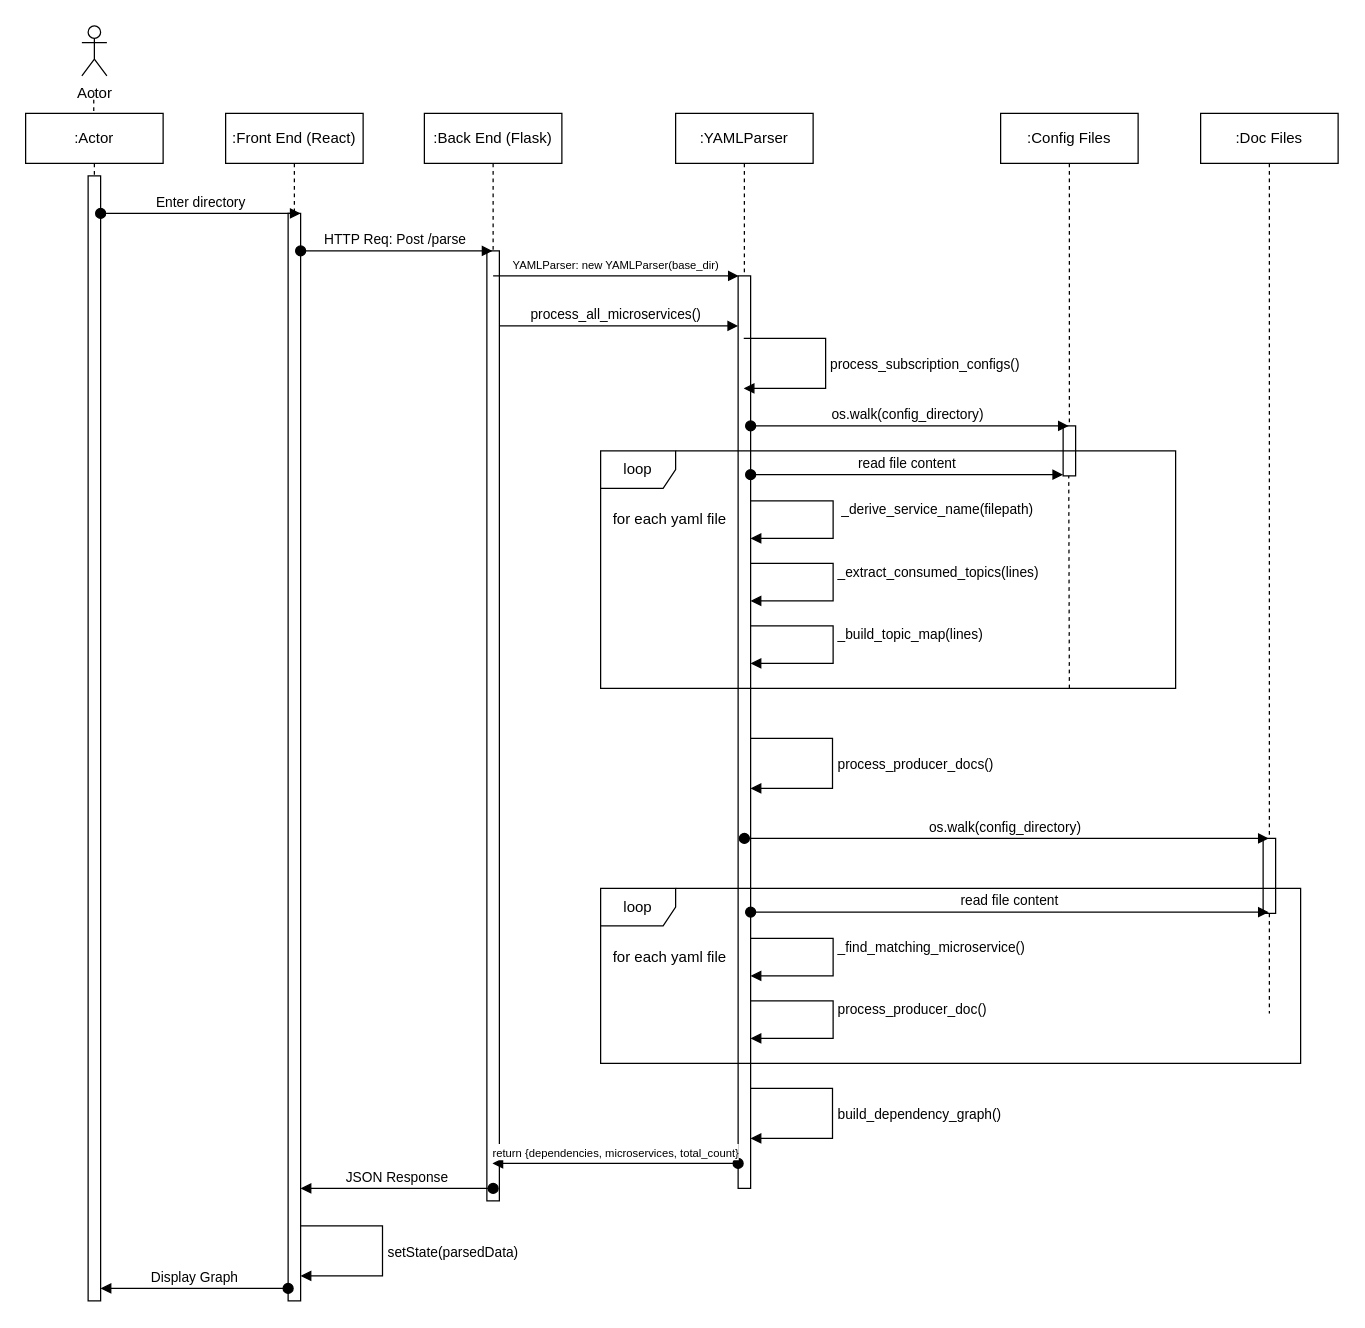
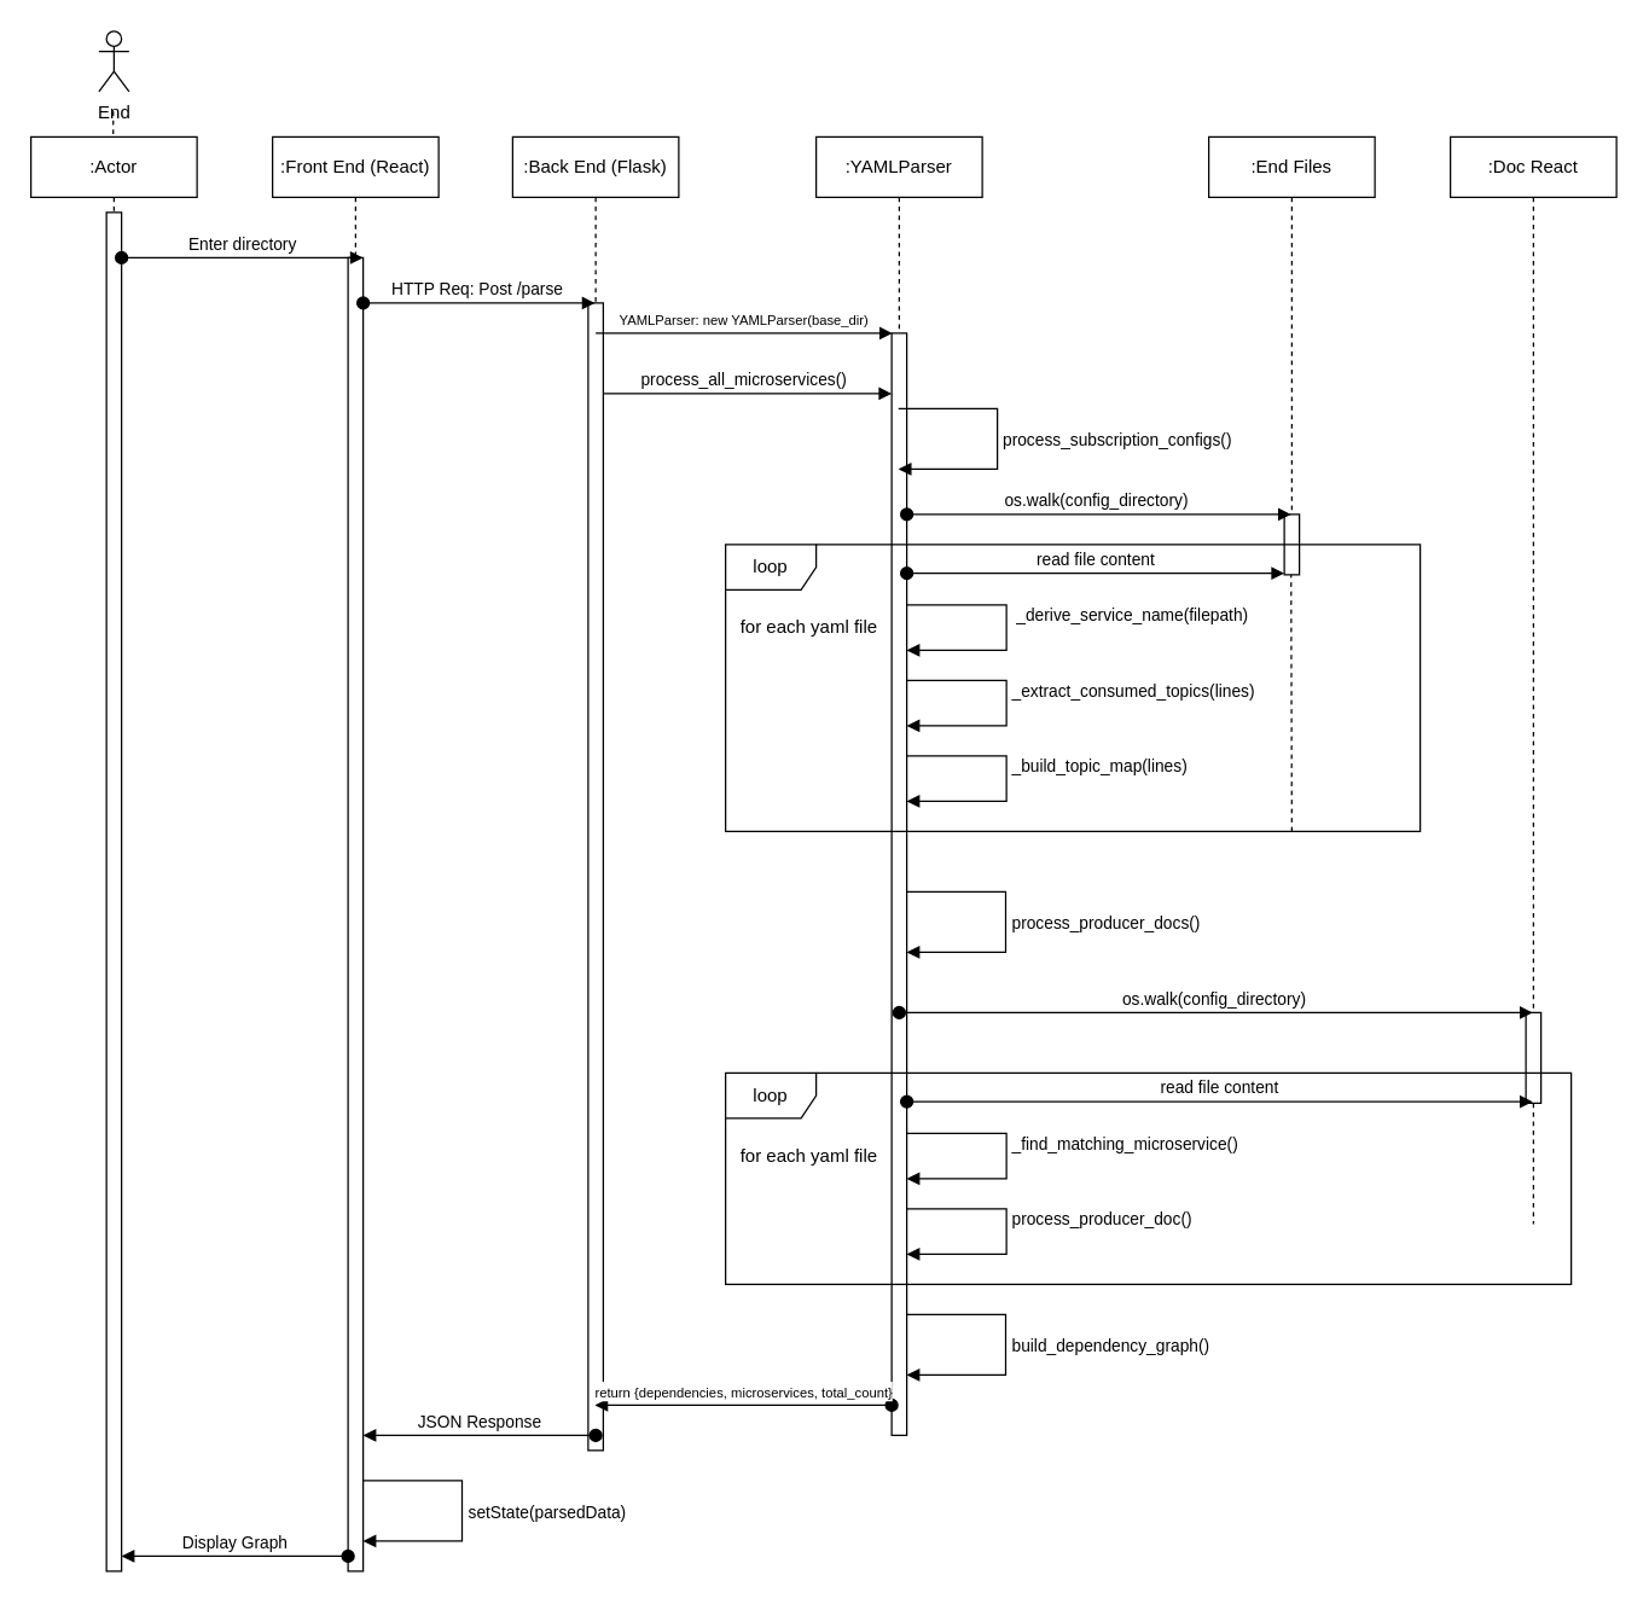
  <mxCell id="0" />
  <mxCell id="1" parent="0" />
- <mxCell id="2" value=":Config Files" style="shape=umlLifeline;perimeter=lifelinePerimeter;whiteSpace=wrap;html=1;container=1;dropTarget=0;collapsible=0;recursiveResize=0;outlineConnect=0;portConstraint=eastwest;newEdgeStyle={&quot;curved&quot;:0,&quot;rounded&quot;:0};" vertex="1" parent="1"><mxGeometry x="800" y="90" width="110" height="290" as="geometry" /></mxCell>
+ <mxCell id="2" value=":End Files" style="shape=umlLifeline;perimeter=lifelinePerimeter;whiteSpace=wrap;html=1;container=1;dropTarget=0;collapsible=0;recursiveResize=0;outlineConnect=0;portConstraint=eastwest;newEdgeStyle={&quot;curved&quot;:0,&quot;rounded&quot;:0};" vertex="1" parent="1"><mxGeometry x="800" y="90" width="110" height="290" as="geometry" /></mxCell>
  <mxCell id="3" value="" style="html=1;points=[[0,0,0,0,5],[0,1,0,0,-5],[1,0,0,0,5],[1,1,0,0,-5]];perimeter=orthogonalPerimeter;outlineConnect=0;targetShapes=umlLifeline;portConstraint=eastwest;newEdgeStyle={&quot;curved&quot;:0,&quot;rounded&quot;:0};" vertex="1" parent="1"><mxGeometry x="850" y="340" width="10" height="40" as="geometry" /></mxCell>
  <mxCell id="4" value="process_all_microservices()" style="html=1;verticalAlign=bottom;startArrow=oval;startFill=1;endArrow=block;startSize=8;curved=0;rounded=0;" edge="1" parent="1"><mxGeometry width="60" relative="1" as="geometry"><mxPoint x="394" y="260" as="sourcePoint" /><mxPoint x="590" y="260" as="targetPoint" /></mxGeometry></mxCell>
- <mxCell id="5" value="Actor" style="shape=umlActor;verticalLabelPosition=bottom;verticalAlign=top;html=1;outlineConnect=0;" vertex="1" parent="1"><mxGeometry x="65" y="20" width="20" height="40" as="geometry" /></mxCell>
+ <mxCell id="5" value="End" style="shape=umlActor;verticalLabelPosition=bottom;verticalAlign=top;html=1;outlineConnect=0;" vertex="1" parent="1"><mxGeometry x="65" y="20" width="20" height="40" as="geometry" /></mxCell>
  <mxCell id="6" value="" style="endArrow=none;dashed=1;html=1;rounded=0;" edge="1" parent="1"><mxGeometry width="50" height="50" relative="1" as="geometry"><mxPoint x="74.5" y="100" as="sourcePoint" /><mxPoint x="74.5" y="70" as="targetPoint" /></mxGeometry></mxCell>
  <mxCell id="7" value=":Actor" style="shape=umlLifeline;perimeter=lifelinePerimeter;whiteSpace=wrap;html=1;container=1;dropTarget=0;collapsible=0;recursiveResize=0;outlineConnect=0;portConstraint=eastwest;newEdgeStyle={&quot;curved&quot;:0,&quot;rounded&quot;:0};" vertex="1" parent="1"><mxGeometry x="20" y="90" width="110" height="290" as="geometry" /></mxCell>
  <mxCell id="8" value="" style="html=1;points=[[0,0,0,0,5],[0,1,0,0,-5],[1,0,0,0,5],[1,1,0,0,-5]];perimeter=orthogonalPerimeter;outlineConnect=0;targetShapes=umlLifeline;portConstraint=eastwest;newEdgeStyle={&quot;curved&quot;:0,&quot;rounded&quot;:0};" vertex="1" parent="1"><mxGeometry x="70" y="140" width="10" height="900" as="geometry" /></mxCell>
  <mxCell id="9" value=":Front End (React)" style="shape=umlLifeline;perimeter=lifelinePerimeter;whiteSpace=wrap;html=1;container=1;dropTarget=0;collapsible=0;recursiveResize=0;outlineConnect=0;portConstraint=eastwest;newEdgeStyle={&quot;curved&quot;:0,&quot;rounded&quot;:0};" vertex="1" parent="1"><mxGeometry x="180" y="90" width="110" height="950" as="geometry" /></mxCell>
  <mxCell id="10" value="" style="html=1;points=[[0,0,0,0,5],[0,1,0,0,-5],[1,0,0,0,5],[1,1,0,0,-5]];perimeter=orthogonalPerimeter;outlineConnect=0;targetShapes=umlLifeline;portConstraint=eastwest;newEdgeStyle={&quot;curved&quot;:0,&quot;rounded&quot;:0};" vertex="1" parent="9"><mxGeometry x="50" y="80" width="10" height="870" as="geometry" /></mxCell>
  <mxCell id="11" value="Enter directory" style="html=1;verticalAlign=bottom;startArrow=oval;startFill=1;endArrow=block;startSize=8;curved=0;rounded=0;" edge="1" parent="1"><mxGeometry width="60" relative="1" as="geometry"><mxPoint x="80" y="170" as="sourcePoint" /><mxPoint x="240" y="170" as="targetPoint" /></mxGeometry></mxCell>
  <mxCell id="12" value=":Back End (Flask)" style="shape=umlLifeline;perimeter=lifelinePerimeter;whiteSpace=wrap;html=1;container=1;dropTarget=0;collapsible=0;recursiveResize=0;outlineConnect=0;portConstraint=eastwest;newEdgeStyle={&quot;curved&quot;:0,&quot;rounded&quot;:0};" vertex="1" parent="1"><mxGeometry x="339" y="90" width="110" height="870" as="geometry" /></mxCell>
  <mxCell id="13" value="" style="html=1;points=[[0,0,0,0,5],[0,1,0,0,-5],[1,0,0,0,5],[1,1,0,0,-5]];perimeter=orthogonalPerimeter;outlineConnect=0;targetShapes=umlLifeline;portConstraint=eastwest;newEdgeStyle={&quot;curved&quot;:0,&quot;rounded&quot;:0};" vertex="1" parent="12"><mxGeometry x="50" y="110" width="10" height="760" as="geometry" /></mxCell>
  <mxCell id="14" value=":YAMLParser" style="shape=umlLifeline;perimeter=lifelinePerimeter;whiteSpace=wrap;html=1;container=1;dropTarget=0;collapsible=0;recursiveResize=0;outlineConnect=0;portConstraint=eastwest;newEdgeStyle={&quot;curved&quot;:0,&quot;rounded&quot;:0};" vertex="1" parent="1"><mxGeometry x="540" y="90" width="110" height="860" as="geometry" /></mxCell>
  <mxCell id="15" value="" style="html=1;points=[[0,0,0,0,5],[0,1,0,0,-5],[1,0,0,0,5],[1,1,0,0,-5]];perimeter=orthogonalPerimeter;outlineConnect=0;targetShapes=umlLifeline;portConstraint=eastwest;newEdgeStyle={&quot;curved&quot;:0,&quot;rounded&quot;:0};" vertex="1" parent="14"><mxGeometry x="50" y="130" width="10" height="730" as="geometry" /></mxCell>
- <mxCell id="16" value=":Doc Files" style="shape=umlLifeline;perimeter=lifelinePerimeter;whiteSpace=wrap;html=1;container=1;dropTarget=0;collapsible=0;recursiveResize=0;outlineConnect=0;portConstraint=eastwest;newEdgeStyle={&quot;curved&quot;:0,&quot;rounded&quot;:0};" vertex="1" parent="1"><mxGeometry x="960" y="90" width="110" height="720" as="geometry" /></mxCell>
+ <mxCell id="16" value=":Doc React" style="shape=umlLifeline;perimeter=lifelinePerimeter;whiteSpace=wrap;html=1;container=1;dropTarget=0;collapsible=0;recursiveResize=0;outlineConnect=0;portConstraint=eastwest;newEdgeStyle={&quot;curved&quot;:0,&quot;rounded&quot;:0};" vertex="1" parent="1"><mxGeometry x="960" y="90" width="110" height="720" as="geometry" /></mxCell>
  <mxCell id="17" value="" style="html=1;points=[[0,0,0,0,5],[0,1,0,0,-5],[1,0,0,0,5],[1,1,0,0,-5]];perimeter=orthogonalPerimeter;outlineConnect=0;targetShapes=umlLifeline;portConstraint=eastwest;newEdgeStyle={&quot;curved&quot;:0,&quot;rounded&quot;:0};" vertex="1" parent="16"><mxGeometry x="50" y="580" width="10" height="60" as="geometry" /></mxCell>
  <mxCell id="18" value="HTTP Req: Post /parse&amp;nbsp;" style="html=1;verticalAlign=bottom;startArrow=oval;startFill=1;endArrow=block;startSize=8;curved=0;rounded=0;" edge="1" parent="1" target="12"><mxGeometry width="60" relative="1" as="geometry"><mxPoint x="240" y="200" as="sourcePoint" /><mxPoint x="300" y="200" as="targetPoint" /></mxGeometry></mxCell>
  <mxCell id="19" value="&lt;font style=&quot;font-size: 9px;&quot;&gt;YAMLParser: new YAMLParser(base_dir)&lt;/font&gt;" style="html=1;verticalAlign=bottom;endArrow=block;curved=0;rounded=0;entryX=0;entryY=0;entryDx=0;entryDy=5;" edge="1" parent="1"><mxGeometry relative="1" as="geometry"><mxPoint x="394" y="220" as="sourcePoint" /><mxPoint x="590.5" y="220" as="targetPoint" /></mxGeometry></mxCell>
  <mxCell id="20" value="process_subscription_configs()" style="html=1;align=left;spacingLeft=2;endArrow=block;rounded=0;edgeStyle=orthogonalEdgeStyle;curved=0;rounded=0;" edge="1" parent="1"><mxGeometry relative="1" as="geometry"><mxPoint x="594.5" y="270" as="sourcePoint" /><Array as="points"><mxPoint x="660" y="270" /><mxPoint x="660" y="310" /></Array><mxPoint x="594.5" y="310" as="targetPoint" /></mxGeometry></mxCell>
  <mxCell id="21" value="os.walk(config_directory)&amp;nbsp;" style="html=1;verticalAlign=bottom;startArrow=oval;startFill=1;endArrow=block;startSize=8;curved=0;rounded=0;" edge="1" parent="1" target="2"><mxGeometry width="60" relative="1" as="geometry"><mxPoint x="600" y="340" as="sourcePoint" /><mxPoint x="660" y="340" as="targetPoint" /></mxGeometry></mxCell>
  <mxCell id="22" value="loop" style="shape=umlFrame;whiteSpace=wrap;html=1;pointerEvents=0;" vertex="1" parent="1"><mxGeometry x="480" y="360" width="460" height="190" as="geometry" /></mxCell>
  <mxCell id="23" value="&lt;div&gt;for each&amp;nbsp;yaml file&lt;/div&gt;" style="text;html=1;align=center;verticalAlign=middle;resizable=0;points=[];autosize=1;strokeColor=none;fillColor=none;" vertex="1" parent="1"><mxGeometry x="480" y="400" width="110" height="30" as="geometry" /></mxCell>
  <mxCell id="24" value="read file content" style="html=1;verticalAlign=bottom;startArrow=oval;startFill=1;endArrow=block;startSize=8;curved=0;rounded=0;" edge="1" parent="1" target="3"><mxGeometry width="60" relative="1" as="geometry"><mxPoint x="600" y="379" as="sourcePoint" /><mxPoint x="660" y="379" as="targetPoint" /></mxGeometry></mxCell>
  <mxCell id="25" value="&amp;nbsp;_derive_service_name(filepath)" style="html=1;align=left;spacingLeft=2;endArrow=block;rounded=0;edgeStyle=orthogonalEdgeStyle;curved=0;rounded=0;" edge="1" parent="1"><mxGeometry x="-0.117" relative="1" as="geometry"><mxPoint x="600" y="400" as="sourcePoint" /><Array as="points"><mxPoint x="666" y="400" /><mxPoint x="666" y="430" /><mxPoint x="600" y="430" /></Array><mxPoint x="600" y="430" as="targetPoint" /><mxPoint y="1" as="offset" /></mxGeometry></mxCell>
  <mxCell id="26" value="_extract_consumed_topics(lines)" style="html=1;align=left;spacingLeft=2;endArrow=block;rounded=0;edgeStyle=orthogonalEdgeStyle;curved=0;rounded=0;" edge="1" parent="1"><mxGeometry x="-0.117" relative="1" as="geometry"><mxPoint x="600" y="450" as="sourcePoint" /><Array as="points"><mxPoint x="666" y="450" /><mxPoint x="666" y="480" /><mxPoint x="600" y="480" /></Array><mxPoint x="600" y="480" as="targetPoint" /><mxPoint y="1" as="offset" /></mxGeometry></mxCell>
  <mxCell id="27" value="_build_topic_map(lines)" style="html=1;align=left;spacingLeft=2;endArrow=block;rounded=0;edgeStyle=orthogonalEdgeStyle;curved=0;rounded=0;" edge="1" parent="1"><mxGeometry x="-0.117" relative="1" as="geometry"><mxPoint x="600" y="500" as="sourcePoint" /><Array as="points"><mxPoint x="666" y="500" /><mxPoint x="666" y="530" /><mxPoint x="600" y="530" /></Array><mxPoint x="600" y="530" as="targetPoint" /><mxPoint y="1" as="offset" /></mxGeometry></mxCell>
  <mxCell id="28" value="" style="endArrow=none;dashed=1;html=1;rounded=0;" edge="1" parent="1"><mxGeometry width="50" height="50" relative="1" as="geometry"><mxPoint x="855" y="550" as="sourcePoint" /><mxPoint x="854.5" y="380" as="targetPoint" /></mxGeometry></mxCell>
  <mxCell id="29" value="process_producer_docs()" style="html=1;align=left;spacingLeft=2;endArrow=block;rounded=0;edgeStyle=orthogonalEdgeStyle;curved=0;rounded=0;" edge="1" parent="1"><mxGeometry relative="1" as="geometry"><mxPoint x="600" y="590" as="sourcePoint" /><Array as="points"><mxPoint x="665.5" y="590" /><mxPoint x="665.5" y="630" /></Array><mxPoint x="600" y="630" as="targetPoint" /></mxGeometry></mxCell>
  <mxCell id="30" value="os.walk(config_directory)&amp;nbsp;" style="html=1;verticalAlign=bottom;startArrow=oval;startFill=1;endArrow=block;startSize=8;curved=0;rounded=0;" edge="1" parent="1" target="16"><mxGeometry width="60" relative="1" as="geometry"><mxPoint x="595" y="670" as="sourcePoint" /><mxPoint x="850" y="670" as="targetPoint" /></mxGeometry></mxCell>
  <mxCell id="31" value="loop" style="shape=umlFrame;whiteSpace=wrap;html=1;pointerEvents=0;" vertex="1" parent="1"><mxGeometry x="480" y="710" width="560" height="140" as="geometry" /></mxCell>
  <mxCell id="32" value="&lt;div&gt;for each&amp;nbsp;yaml file&lt;/div&gt;" style="text;html=1;align=center;verticalAlign=middle;resizable=0;points=[];autosize=1;strokeColor=none;fillColor=none;" vertex="1" parent="1"><mxGeometry x="480" y="750" width="110" height="30" as="geometry" /></mxCell>
  <mxCell id="33" value="read file content" style="html=1;verticalAlign=bottom;startArrow=oval;startFill=1;endArrow=block;startSize=8;curved=0;rounded=0;" edge="1" parent="1" target="16"><mxGeometry width="60" relative="1" as="geometry"><mxPoint x="600" y="729" as="sourcePoint" /><mxPoint x="850" y="729" as="targetPoint" /></mxGeometry></mxCell>
  <mxCell id="34" value="_find_matching_microservice()" style="html=1;align=left;spacingLeft=2;endArrow=block;rounded=0;edgeStyle=orthogonalEdgeStyle;curved=0;rounded=0;" edge="1" parent="1"><mxGeometry x="-0.117" relative="1" as="geometry"><mxPoint x="600" y="750" as="sourcePoint" /><Array as="points"><mxPoint x="666" y="750" /><mxPoint x="666" y="780" /><mxPoint x="600" y="780" /></Array><mxPoint x="600" y="780" as="targetPoint" /><mxPoint y="1" as="offset" /></mxGeometry></mxCell>
  <mxCell id="35" value="process_producer_doc()" style="html=1;align=left;spacingLeft=2;endArrow=block;rounded=0;edgeStyle=orthogonalEdgeStyle;curved=0;rounded=0;" edge="1" parent="1"><mxGeometry x="-0.117" relative="1" as="geometry"><mxPoint x="600" y="800" as="sourcePoint" /><Array as="points"><mxPoint x="666" y="800" /><mxPoint x="666" y="830" /><mxPoint x="600" y="830" /></Array><mxPoint x="600" y="830" as="targetPoint" /><mxPoint y="1" as="offset" /></mxGeometry></mxCell>
  <mxCell id="36" value="build_dependency_graph()" style="html=1;align=left;spacingLeft=2;endArrow=block;rounded=0;edgeStyle=orthogonalEdgeStyle;curved=0;rounded=0;" edge="1" parent="1"><mxGeometry x="0.006" relative="1" as="geometry"><mxPoint x="600" y="870" as="sourcePoint" /><Array as="points"><mxPoint x="665.5" y="870" /><mxPoint x="665.5" y="910" /></Array><mxPoint x="600" y="910" as="targetPoint" /><mxPoint as="offset" /></mxGeometry></mxCell>
  <mxCell id="37" value="&lt;font style=&quot;font-size: 9px;&quot;&gt;return {dependencies, microservices, total_count}&lt;/font&gt;" style="html=1;verticalAlign=bottom;startArrow=oval;startFill=1;endArrow=block;startSize=8;curved=0;rounded=0;" edge="1" parent="1" target="12"><mxGeometry width="60" relative="1" as="geometry"><mxPoint x="590" y="930" as="sourcePoint" /><mxPoint x="525.5" y="930" as="targetPoint" /></mxGeometry></mxCell>
  <mxCell id="38" value="JSON Response" style="html=1;verticalAlign=bottom;startArrow=oval;startFill=1;endArrow=block;startSize=8;curved=0;rounded=0;" edge="1" parent="1"><mxGeometry width="60" relative="1" as="geometry"><mxPoint x="394" y="950" as="sourcePoint" /><mxPoint x="240" y="950" as="targetPoint" /></mxGeometry></mxCell>
  <mxCell id="39" value="setState(parsedData)" style="html=1;align=left;spacingLeft=2;endArrow=block;rounded=0;edgeStyle=orthogonalEdgeStyle;curved=0;rounded=0;" edge="1" parent="1"><mxGeometry x="0.006" relative="1" as="geometry"><mxPoint x="240" y="980" as="sourcePoint" /><Array as="points"><mxPoint x="305.5" y="980" /><mxPoint x="305.5" y="1020" /></Array><mxPoint x="240" y="1020" as="targetPoint" /><mxPoint as="offset" /></mxGeometry></mxCell>
  <mxCell id="40" value="Display Graph" style="html=1;verticalAlign=bottom;startArrow=oval;startFill=1;endArrow=block;startSize=8;curved=0;rounded=0;" edge="1" parent="1" source="10"><mxGeometry width="60" relative="1" as="geometry"><mxPoint x="224" y="1029" as="sourcePoint" /><mxPoint x="80" y="1030" as="targetPoint" /></mxGeometry></mxCell>
